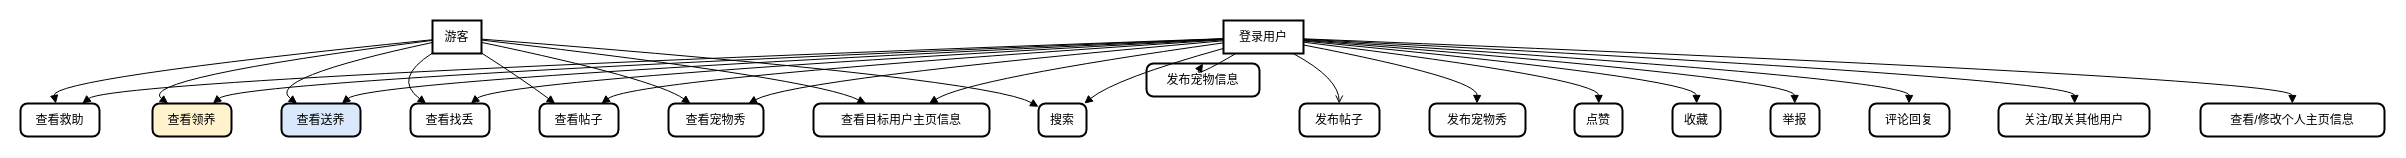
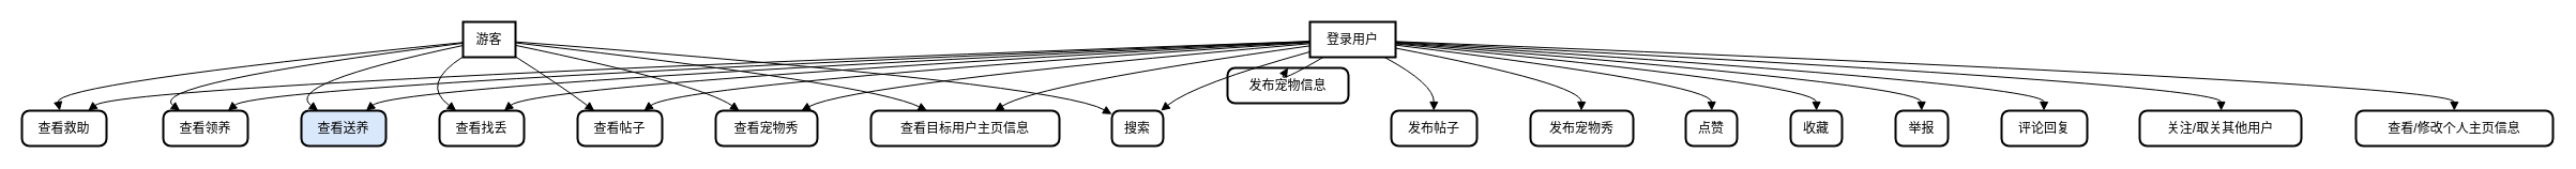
  <mxCell id="0" />
  <mxCell id="1" parent="0" />
  <mxCell id="2" value="游客" style="whiteSpace=wrap;strokeWidth=2;" vertex="1" parent="1"><mxGeometry x="432" width="49" height="33" as="geometry" y="20" /></mxCell>
  <mxCell id="3" value="查看救助" style="rounded=1;absoluteArcSize=1;arcSize=14;whiteSpace=wrap;strokeWidth=2;" vertex="1" parent="1"><mxGeometry y="103" width="79" height="33" as="geometry" x="20" /></mxCell>
- <mxCell id="4" value="查看领养" style="rounded=1;absoluteArcSize=1;arcSize=14;whiteSpace=wrap;strokeWidth=2;fillColor=#fff2cc;" vertex="1" parent="1"><mxGeometry x="152" y="103" width="79" height="33" as="geometry" /></mxCell>
+ <mxCell id="4" value="查看领养" style="rounded=1;absoluteArcSize=1;arcSize=14;whiteSpace=wrap;strokeWidth=2;" vertex="1" parent="1"><mxGeometry x="152" y="103" width="79" height="33" as="geometry" /></mxCell>
  <mxCell id="5" value="查看送养" style="rounded=1;absoluteArcSize=1;arcSize=14;whiteSpace=wrap;strokeWidth=2;fillColor=#dae8fc;" vertex="1" parent="1"><mxGeometry x="281" y="103" width="79" height="33" as="geometry" /></mxCell>
  <mxCell id="6" value="查看找丢" style="rounded=1;absoluteArcSize=1;arcSize=14;whiteSpace=wrap;strokeWidth=2;" vertex="1" parent="1"><mxGeometry x="410" y="103" width="79" height="33" as="geometry" /></mxCell>
  <mxCell id="7" value="查看帖子" style="rounded=1;absoluteArcSize=1;arcSize=14;whiteSpace=wrap;strokeWidth=2;" vertex="1" parent="1"><mxGeometry x="539" y="103" width="79" height="33" as="geometry" /></mxCell>
  <mxCell id="8" value="查看宠物秀" style="rounded=1;absoluteArcSize=1;arcSize=14;whiteSpace=wrap;strokeWidth=2;" vertex="1" parent="1"><mxGeometry x="668" y="103" width="95" height="33" as="geometry" /></mxCell>
  <mxCell id="9" value="查看目标用户主页信息" style="rounded=1;absoluteArcSize=1;arcSize=14;whiteSpace=wrap;strokeWidth=2;" vertex="1" parent="1"><mxGeometry x="813" y="103" width="176" height="33" as="geometry" /></mxCell>
  <mxCell id="10" value="搜索" style="rounded=1;absoluteArcSize=1;arcSize=14;whiteSpace=wrap;strokeWidth=2;" vertex="1" parent="1"><mxGeometry x="1038" y="103" width="48" height="33" as="geometry" /></mxCell>
  <mxCell id="11" value="登录用户" style="whiteSpace=wrap;strokeWidth=2;" vertex="1" parent="1"><mxGeometry x="1223" width="80" height="33" as="geometry" y="20" /></mxCell>
  <mxCell id="12" value="发布宠物信息" style="rounded=1;absoluteArcSize=1;arcSize=14;whiteSpace=wrap;strokeWidth=2;" vertex="1" parent="1"><mxGeometry x="1146" y="63" width="113" height="33" as="geometry" /></mxCell>
  <mxCell id="13" value="发布帖子" style="rounded=1;absoluteArcSize=1;arcSize=14;whiteSpace=wrap;strokeWidth=2;" vertex="1" parent="1"><mxGeometry x="1299" y="103" width="80" height="33" as="geometry" /></mxCell>
  <mxCell id="14" value="发布宠物秀" style="rounded=1;absoluteArcSize=1;arcSize=14;whiteSpace=wrap;strokeWidth=2;" vertex="1" parent="1"><mxGeometry x="1429" y="103" width="96" height="33" as="geometry" /></mxCell>
  <mxCell id="15" value="点赞" style="rounded=1;absoluteArcSize=1;arcSize=14;whiteSpace=wrap;strokeWidth=2;" vertex="1" parent="1"><mxGeometry x="1574" y="103" width="48" height="33" as="geometry" /></mxCell>
  <mxCell id="16" value="收藏" style="rounded=1;absoluteArcSize=1;arcSize=14;whiteSpace=wrap;strokeWidth=2;" vertex="1" parent="1"><mxGeometry x="1672" y="103" width="48" height="33" as="geometry" /></mxCell>
  <mxCell id="17" value="举报" style="rounded=1;absoluteArcSize=1;arcSize=14;whiteSpace=wrap;strokeWidth=2;" vertex="1" parent="1"><mxGeometry x="1770" y="103" width="49" height="33" as="geometry" /></mxCell>
  <mxCell id="18" value="评论回复" style="rounded=1;absoluteArcSize=1;arcSize=14;whiteSpace=wrap;strokeWidth=2;" vertex="1" parent="1"><mxGeometry x="1869" y="103" width="80" height="33" as="geometry" /></mxCell>
  <mxCell id="19" value="关注/取关其他用户" style="rounded=1;absoluteArcSize=1;arcSize=14;whiteSpace=wrap;strokeWidth=2;" vertex="1" parent="1"><mxGeometry x="1998" y="103" width="151" height="33" as="geometry" /></mxCell>
  <mxCell id="20" value="查看/修改个人主页信息" style="rounded=1;absoluteArcSize=1;arcSize=14;whiteSpace=wrap;strokeWidth=2;" vertex="1" parent="1"><mxGeometry x="2200" y="103" width="184" height="33" as="geometry" /></mxCell>
  <mxCell id="21" value="" style="curved=1;startArrow=none;endArrow=block;exitX=0.004;exitY=0.582;entryX=0.449;entryY=0.012;" edge="1" parent="1" source="2" target="3"><mxGeometry relative="1" as="geometry"><Array as="points"><mxPoint x="50" y="78" /></Array></mxGeometry></mxCell>
  <mxCell id="22" value="" style="curved=1;startArrow=none;endArrow=block;exitX=0.004;exitY=0.601;entryX=0.205;entryY=0.012;" edge="1" parent="1" source="2" target="4"><mxGeometry relative="1" as="geometry"><Array as="points"><mxPoint x="134" y="78" /></Array></mxGeometry></mxCell>
  <mxCell id="23" value="" style="curved=1;startArrow=none;endArrow=block;exitX=0.004;exitY=0.665;entryX=0.205;entryY=0.012;" edge="1" parent="1" source="2" target="5"><mxGeometry relative="1" as="geometry"><Array as="points"><mxPoint x="263" y="78" /></Array></mxGeometry></mxCell>
  <mxCell id="24" value="" style="curved=1;startArrow=none;endArrow=block;exitX=0.004;exitY=0.982;entryX=0.205;entryY=0.012;" edge="1" parent="1" source="2" target="6"><mxGeometry relative="1" as="geometry"><Array as="points"><mxPoint x="392" y="78" /></Array></mxGeometry></mxCell>
  <mxCell id="25" value="" style="curved=1;startArrow=none;endArrow=block;exitX=0.996;exitY=0.982;entryX=0.205;entryY=0.012;" edge="1" parent="1" source="2" target="7"><mxGeometry relative="1" as="geometry"><Array as="points"><mxPoint x="521" y="78" /></Array></mxGeometry></mxCell>
  <mxCell id="26" value="" style="curved=1;startArrow=none;endArrow=block;exitX=0.996;exitY=0.662;entryX=0.238;entryY=0.012;" edge="1" parent="1" source="2" target="8"><mxGeometry relative="1" as="geometry"><Array as="points"><mxPoint x="654" y="78" /></Array></mxGeometry></mxCell>
  <mxCell id="27" value="" style="curved=1;startArrow=none;endArrow=block;exitX=0.996;exitY=0.592;entryX=0.303;entryY=0.012;" edge="1" parent="1" source="2" target="9"><mxGeometry relative="1" as="geometry"><Array as="points"><mxPoint x="815" y="78" /></Array></mxGeometry></mxCell>
  <mxCell id="28" value="" style="curved=1;startArrow=none;endArrow=block;exitX=0.996;exitY=0.564;entryX=0.008;entryY=0.107;" edge="1" parent="1" source="2" target="10"><mxGeometry relative="1" as="geometry"><Array as="points"><mxPoint x="989" y="78" /></Array></mxGeometry></mxCell>
  <mxCell id="29" value="" style="curved=1;startArrow=none;endArrow=block;exitX=0.001;exitY=0.55;entryX=0.776;entryY=0.012;" edge="1" parent="1" source="11" target="3"><mxGeometry relative="1" as="geometry"><Array as="points"><mxPoint x="114" y="78" /></Array></mxGeometry></mxCell>
  <mxCell id="30" value="" style="curved=1;startArrow=none;endArrow=block;exitX=0.001;exitY=0.555;entryX=0.758;entryY=0.012;" edge="1" parent="1" source="11" target="4"><mxGeometry relative="1" as="geometry"><Array as="points"><mxPoint x="243" y="78" /></Array></mxGeometry></mxCell>
  <mxCell id="31" value="" style="curved=1;startArrow=none;endArrow=block;exitX=0.001;exitY=0.563;entryX=0.758;entryY=0.012;" edge="1" parent="1" source="11" target="5"><mxGeometry relative="1" as="geometry"><Array as="points"><mxPoint x="372" y="78" /></Array></mxGeometry></mxCell>
  <mxCell id="32" value="" style="curved=1;startArrow=none;endArrow=block;exitX=0.001;exitY=0.572;entryX=0.758;entryY=0.012;" edge="1" parent="1" source="11" target="6"><mxGeometry relative="1" as="geometry"><Array as="points"><mxPoint x="501" y="78" /></Array></mxGeometry></mxCell>
  <mxCell id="33" value="" style="curved=1;startArrow=none;endArrow=block;exitX=0.001;exitY=0.586;entryX=0.778;entryY=0.012;" edge="1" parent="1" source="11" target="7"><mxGeometry relative="1" as="geometry"><Array as="points"><mxPoint x="634" y="78" /></Array></mxGeometry></mxCell>
  <mxCell id="34" value="" style="curved=1;startArrow=none;endArrow=block;exitX=0.001;exitY=0.614;entryX=0.833;entryY=0.012;" edge="1" parent="1" source="11" target="8"><mxGeometry relative="1" as="geometry"><Array as="points"><mxPoint x="795" y="78" /></Array></mxGeometry></mxCell>
  <mxCell id="35" value="" style="curved=1;startArrow=none;endArrow=block;exitX=0.001;exitY=0.677;entryX=0.653;entryY=0.012;" edge="1" parent="1" source="11" target="9"><mxGeometry relative="1" as="geometry"><Array as="points"><mxPoint x="969" y="78" /></Array></mxGeometry></mxCell>
  <mxCell id="36" value="" style="curved=1;startArrow=none;endArrow=block;exitX=0.001;exitY=0.846;entryX=0.944;entryY=0.012;" edge="1" parent="1" source="11" target="10"><mxGeometry relative="1" as="geometry"><Array as="points"><mxPoint x="1115" y="78" /></Array></mxGeometry></mxCell>
  <mxCell id="37" value="" style="curved=1;startArrow=none;endArrow=block;exitX=0.147;exitY=1.012;entryX=0.5;entryY=0.012;" edge="1" parent="1" source="11" target="12"><mxGeometry relative="1" as="geometry"><Array as="points"><mxPoint x="1193" y="78" /></Array></mxGeometry></mxCell>
- <mxCell id="38" value="" style="curved=1;startArrow=none;endArrow=open;exitX=0.879;exitY=1.012;entryX=0.496;entryY=0.012;" edge="1" parent="1" source="11" target="13"><mxGeometry relative="1" as="geometry"><Array as="points"><mxPoint x="1339" y="78" /></Array></mxGeometry></mxCell>
+ <mxCell id="38" value="" style="curved=1;startArrow=none;endArrow=block;exitX=0.879;exitY=1.012;entryX=0.496;entryY=0.012;" edge="1" parent="1" source="11" target="13"><mxGeometry relative="1" as="geometry"><Array as="points"><mxPoint x="1339" y="78" /></Array></mxGeometry></mxCell>
  <mxCell id="39" value="" style="curved=1;startArrow=none;endArrow=block;exitX=0.999;exitY=0.742;entryX=0.495;entryY=0.012;" edge="1" parent="1" source="11" target="14"><mxGeometry relative="1" as="geometry"><Array as="points"><mxPoint x="1477" y="78" /></Array></mxGeometry></mxCell>
  <mxCell id="40" value="" style="curved=1;startArrow=none;endArrow=block;exitX=0.999;exitY=0.656;entryX=0.506;entryY=0.012;" edge="1" parent="1" source="11" target="15"><mxGeometry relative="1" as="geometry"><Array as="points"><mxPoint x="1598" y="78" /></Array></mxGeometry></mxCell>
  <mxCell id="41" value="" style="curved=1;startArrow=none;endArrow=block;exitX=0.999;exitY=0.622;entryX=0.502;entryY=0.012;" edge="1" parent="1" source="11" target="16"><mxGeometry relative="1" as="geometry"><Array as="points"><mxPoint x="1696" y="78" /></Array></mxGeometry></mxCell>
  <mxCell id="42" value="" style="curved=1;startArrow=none;endArrow=block;exitX=0.999;exitY=0.601;entryX=0.496;entryY=0.012;" edge="1" parent="1" source="11" target="17"><mxGeometry relative="1" as="geometry"><Array as="points"><mxPoint x="1794" y="78" /></Array></mxGeometry></mxCell>
  <mxCell id="43" value="" style="curved=1;startArrow=none;endArrow=block;exitX=0.999;exitY=0.584;entryX=0.494;entryY=0.012;" edge="1" parent="1" source="11" target="18"><mxGeometry relative="1" as="geometry"><Array as="points"><mxPoint x="1909" y="78" /></Array></mxGeometry></mxCell>
  <mxCell id="44" value="" style="curved=1;startArrow=none;endArrow=block;exitX=0.999;exitY=0.568;entryX=0.504;entryY=0.012;" edge="1" parent="1" source="11" target="19"><mxGeometry relative="1" as="geometry"><Array as="points"><mxPoint x="2074" y="78" /></Array></mxGeometry></mxCell>
  <mxCell id="45" value="" style="curved=1;startArrow=none;endArrow=block;exitX=0.999;exitY=0.555;entryX=0.499;entryY=0.012;" edge="1" parent="1" source="11" target="20"><mxGeometry relative="1" as="geometry"><Array as="points"><mxPoint x="2292" y="78" /></Array></mxGeometry></mxCell>
